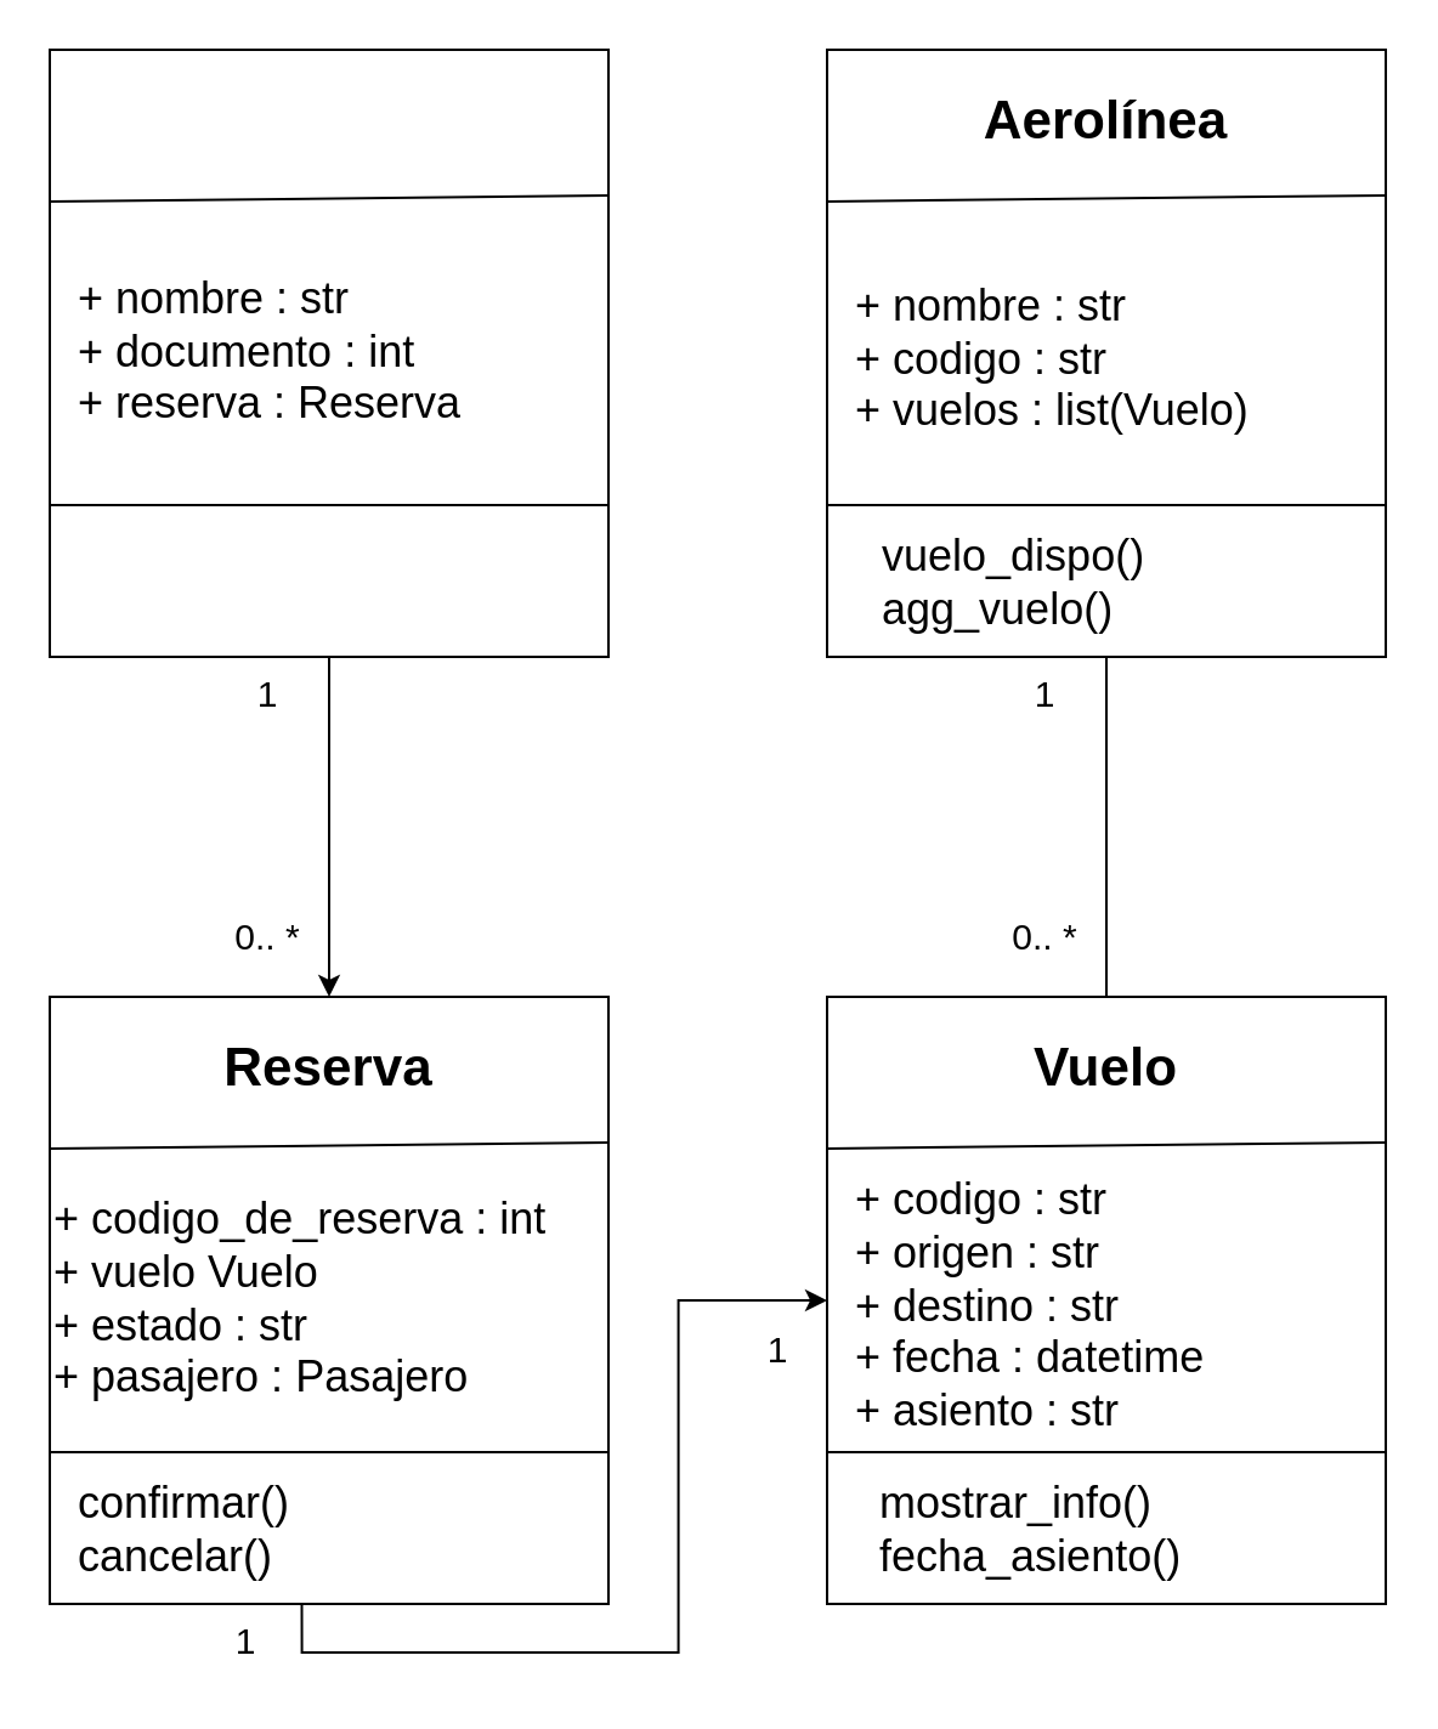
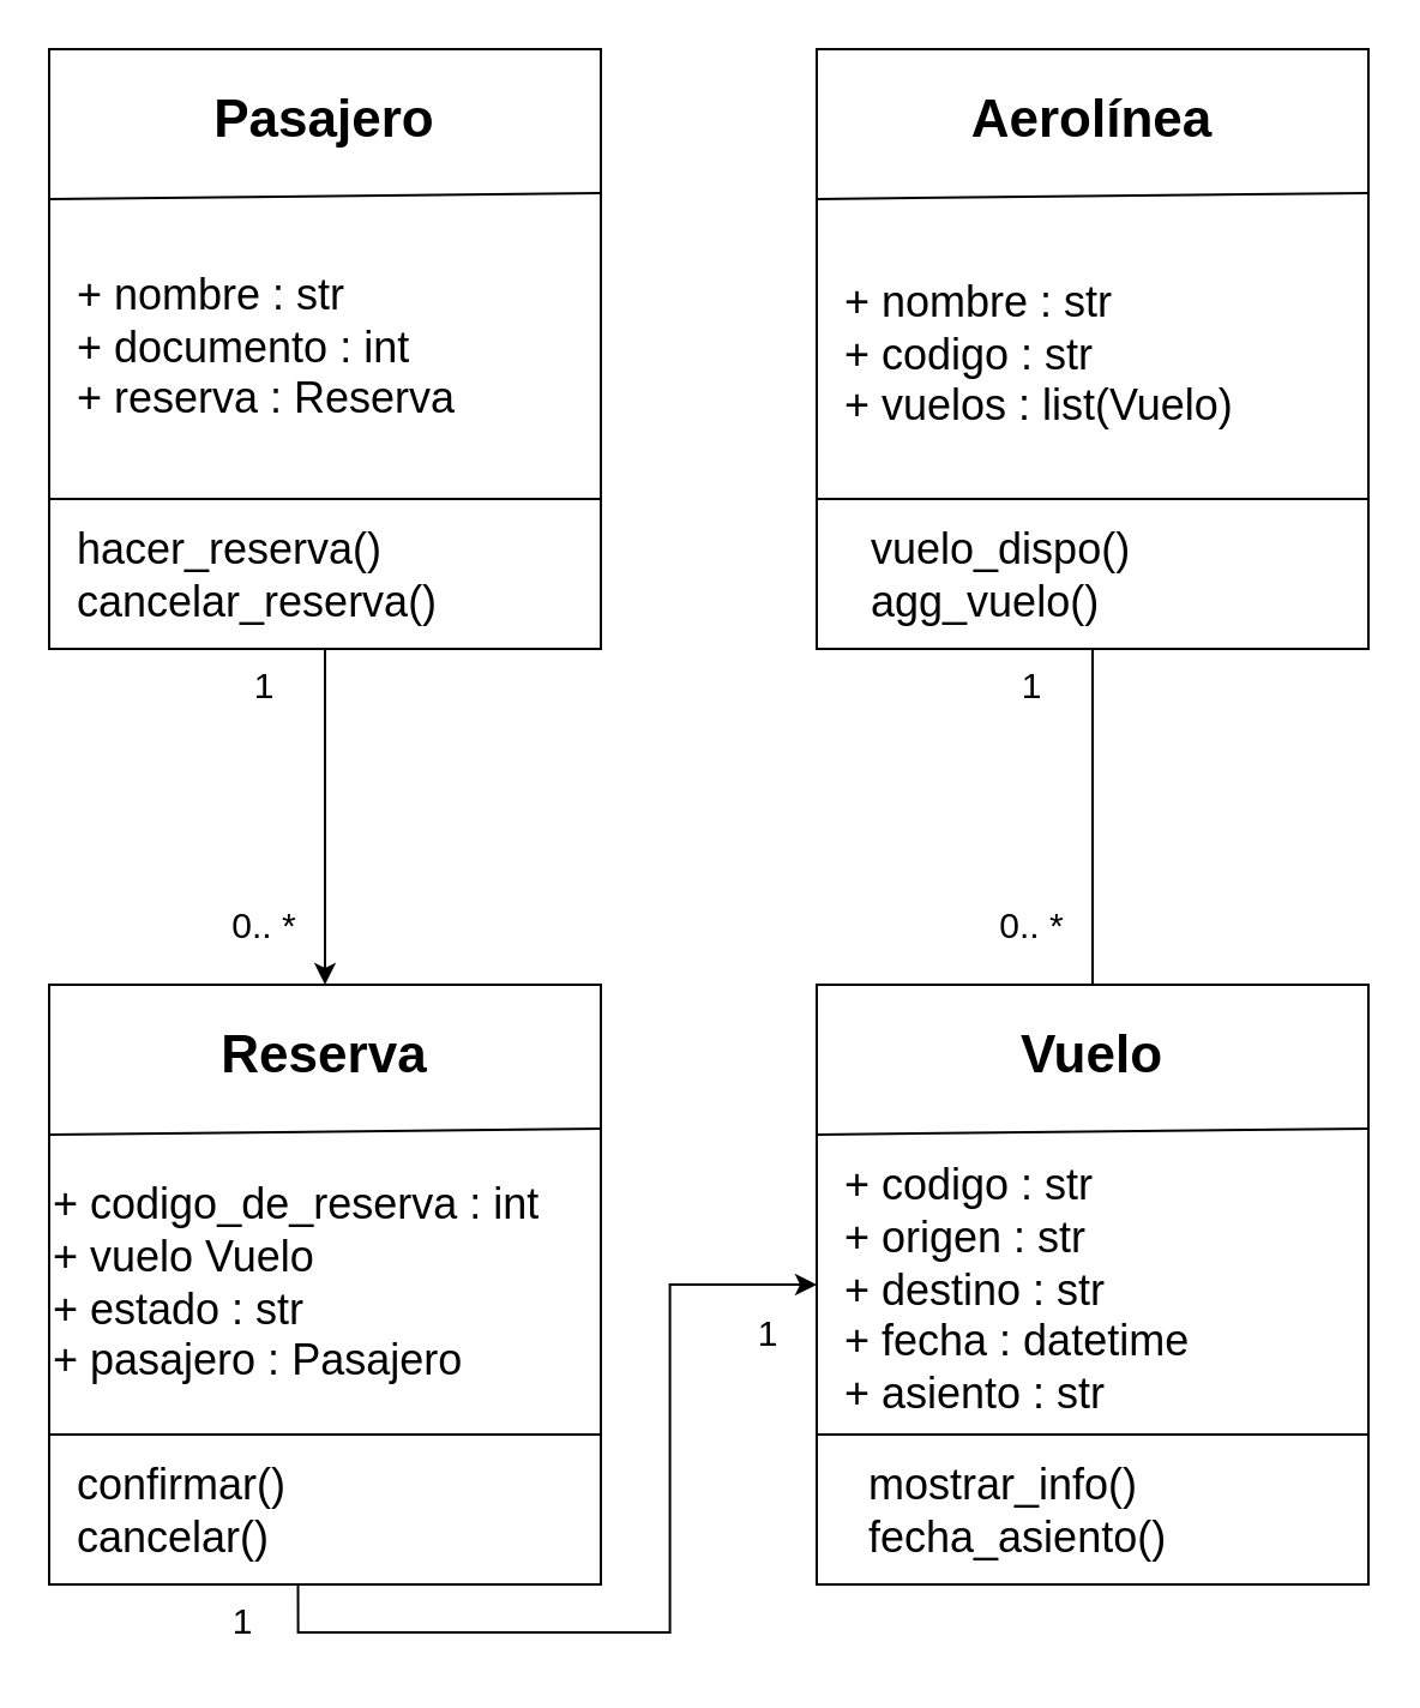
  <mxCell id="0" />
  <mxCell id="1" parent="0" />
  <mxCell id="2" value="" style="rounded=0;whiteSpace=wrap;html=1;" vertex="1" parent="1"><mxGeometry x="340" y="20" width="230" height="250" as="geometry" /></mxCell>
  <mxCell id="3" value="" style="endArrow=none;html=1;rounded=0;exitX=0;exitY=0.25;exitDx=0;exitDy=0;entryX=1;entryY=0.24;entryDx=0;entryDy=0;elbow=horizontal;entryPerimeter=0;" edge="1" parent="1" source="2" target="2"><mxGeometry width="50" height="50" relative="1" as="geometry"><mxPoint x="340" y="90" as="sourcePoint" /><mxPoint x="570" y="90" as="targetPoint" /><Array as="points" /></mxGeometry></mxCell>
  <mxCell id="4" value="" style="endArrow=none;html=1;rounded=0;entryX=1;entryY=0.75;entryDx=0;entryDy=0;exitX=0;exitY=0.75;exitDx=0;exitDy=0;" edge="1" parent="1" source="2" target="2"><mxGeometry width="50" height="50" relative="1" as="geometry"><mxPoint x="430" y="220" as="sourcePoint" /><mxPoint x="480" y="170" as="targetPoint" /></mxGeometry></mxCell>
  <mxCell id="5" value="&lt;h2&gt;&lt;font style=&quot;font-size: 22px;&quot;&gt;Aerolínea&lt;/font&gt;&lt;/h2&gt;" style="text;html=1;align=center;verticalAlign=middle;whiteSpace=wrap;rounded=0;" vertex="1" parent="1"><mxGeometry x="391.25" y="20" width="127.5" height="60" as="geometry" /></mxCell>
  <mxCell id="6" value="&lt;font style=&quot;font-size: 18px;&quot;&gt;+ nombre : str&lt;/font&gt;&lt;div&gt;&lt;font style=&quot;font-size: 18px;&quot;&gt;+ codigo : str&lt;/font&gt;&lt;/div&gt;&lt;div&gt;&lt;font style=&quot;font-size: 18px;&quot;&gt;+ vuelos : list(Vuelo)&lt;br&gt;&lt;/font&gt;&lt;br&gt;&lt;/div&gt;" style="text;html=1;align=left;verticalAlign=middle;whiteSpace=wrap;rounded=0;" vertex="1" parent="1"><mxGeometry x="350" y="80" width="187.5" height="150" as="geometry" /></mxCell>
  <mxCell id="7" style="edgeStyle=orthogonalEdgeStyle;rounded=0;orthogonalLoop=1;jettySize=auto;html=1;exitX=0.5;exitY=1;exitDx=0;exitDy=0;entryX=0.5;entryY=0;entryDx=0;entryDy=0;" edge="1" parent="1" source="8" target="16"><mxGeometry relative="1" as="geometry" /></mxCell>
  <mxCell id="8" value="" style="rounded=0;whiteSpace=wrap;html=1;" vertex="1" parent="1"><mxGeometry x="20" y="20" width="230" height="250" as="geometry" /></mxCell>
  <mxCell id="9" value="" style="endArrow=none;html=1;rounded=0;exitX=0;exitY=0.25;exitDx=0;exitDy=0;entryX=1;entryY=0.24;entryDx=0;entryDy=0;elbow=horizontal;entryPerimeter=0;" edge="1" parent="1" source="8" target="8"><mxGeometry width="50" height="50" relative="1" as="geometry"><mxPoint x="20" y="90" as="sourcePoint" /><mxPoint x="250" y="90" as="targetPoint" /><Array as="points" /></mxGeometry></mxCell>
  <mxCell id="10" value="" style="endArrow=none;html=1;rounded=0;entryX=1;entryY=0.75;entryDx=0;entryDy=0;exitX=0;exitY=0.75;exitDx=0;exitDy=0;" edge="1" parent="1" source="8" target="8"><mxGeometry width="50" height="50" relative="1" as="geometry"><mxPoint x="110" y="220" as="sourcePoint" /><mxPoint x="160" y="170" as="targetPoint" /></mxGeometry></mxCell>
+ <mxCell id="11" value="&lt;h2&gt;&lt;font style=&quot;font-size: 22px;&quot;&gt;Pasajero&lt;/font&gt;&lt;/h2&gt;" style="text;html=1;align=center;verticalAlign=middle;whiteSpace=wrap;rounded=0;" vertex="1" parent="1"><mxGeometry x="71.25" y="20" width="127.5" height="60" as="geometry" /></mxCell>
  <mxCell id="12" value="&lt;font&gt;+ nombre : str&lt;/font&gt;&lt;div&gt;&lt;font&gt;+ documento : int&lt;/font&gt;&lt;/div&gt;&lt;div&gt;&lt;font&gt;+ reserva : Reserva&lt;/font&gt;&lt;br&gt;&lt;/div&gt;" style="text;html=1;align=left;verticalAlign=middle;whiteSpace=wrap;rounded=0;fontSize=18;" vertex="1" parent="1"><mxGeometry x="30" y="90" width="187.5" height="110" as="geometry" /></mxCell>
  <mxCell id="13" value="" style="rounded=0;whiteSpace=wrap;html=1;" vertex="1" parent="1"><mxGeometry x="20" y="410" width="230" height="250" as="geometry" /></mxCell>
  <mxCell id="14" value="" style="endArrow=none;html=1;rounded=0;exitX=0;exitY=0.25;exitDx=0;exitDy=0;entryX=1;entryY=0.24;entryDx=0;entryDy=0;elbow=horizontal;entryPerimeter=0;" edge="1" parent="1" source="13" target="13"><mxGeometry width="50" height="50" relative="1" as="geometry"><mxPoint x="20" y="480" as="sourcePoint" /><mxPoint x="250" y="480" as="targetPoint" /><Array as="points" /></mxGeometry></mxCell>
  <mxCell id="15" value="" style="endArrow=none;html=1;rounded=0;entryX=1;entryY=0.75;entryDx=0;entryDy=0;exitX=0;exitY=0.75;exitDx=0;exitDy=0;" edge="1" parent="1" source="13" target="13"><mxGeometry width="50" height="50" relative="1" as="geometry"><mxPoint x="110" y="610" as="sourcePoint" /><mxPoint x="160" y="560" as="targetPoint" /></mxGeometry></mxCell>
  <mxCell id="16" value="&lt;h2&gt;&lt;font style=&quot;font-size: 22px;&quot;&gt;Reserva&lt;/font&gt;&lt;/h2&gt;" style="text;html=1;align=center;verticalAlign=middle;whiteSpace=wrap;rounded=0;" vertex="1" parent="1"><mxGeometry x="71.25" y="410" width="127.5" height="60" as="geometry" /></mxCell>
  <mxCell id="17" value="&lt;font style=&quot;font-size: 18px;&quot;&gt;&lt;font style=&quot;&quot;&gt;+ co&lt;/font&gt;digo_de_reserva : int&lt;/font&gt;&lt;div&gt;&lt;font style=&quot;font-size: 18px;&quot;&gt;&lt;font style=&quot;&quot;&gt;+ vuelo&amp;nbsp;&lt;/font&gt;&lt;span style=&quot;background-color: transparent; color: light-dark(rgb(0, 0, 0), rgb(255, 255, 255));&quot;&gt;Vuelo&lt;/span&gt;&lt;/font&gt;&lt;/div&gt;&lt;div&gt;&lt;font style=&quot;font-size: 18px;&quot;&gt;&lt;font style=&quot;&quot;&gt;+ estado : str&lt;/font&gt;&lt;br&gt;&lt;/font&gt;&lt;/div&gt;&lt;div&gt;&lt;font style=&quot;font-size: 18px;&quot;&gt;+ pasajero : Pasajero&lt;/font&gt;&lt;/div&gt;" style="text;html=1;align=left;verticalAlign=middle;whiteSpace=wrap;rounded=0;" vertex="1" parent="1"><mxGeometry x="20" y="460" width="230" height="150" as="geometry" /></mxCell>
  <mxCell id="18" value="" style="rounded=0;whiteSpace=wrap;html=1;" vertex="1" parent="1"><mxGeometry x="340" y="410" width="230" height="250" as="geometry" /></mxCell>
  <mxCell id="19" value="" style="endArrow=none;html=1;rounded=0;exitX=0;exitY=0.25;exitDx=0;exitDy=0;entryX=1;entryY=0.24;entryDx=0;entryDy=0;elbow=horizontal;entryPerimeter=0;" edge="1" parent="1" source="18" target="18"><mxGeometry width="50" height="50" relative="1" as="geometry"><mxPoint x="340" y="480" as="sourcePoint" /><mxPoint x="570" y="480" as="targetPoint" /><Array as="points" /></mxGeometry></mxCell>
  <mxCell id="20" value="" style="endArrow=none;html=1;rounded=0;entryX=1;entryY=0.75;entryDx=0;entryDy=0;exitX=0;exitY=0.75;exitDx=0;exitDy=0;" edge="1" parent="1" source="18" target="18"><mxGeometry width="50" height="50" relative="1" as="geometry"><mxPoint x="430" y="610" as="sourcePoint" /><mxPoint x="480" y="560" as="targetPoint" /></mxGeometry></mxCell>
  <mxCell id="21" value="&lt;h2&gt;&lt;font style=&quot;font-size: 22px;&quot;&gt;Vuelo&lt;/font&gt;&lt;/h2&gt;" style="text;html=1;align=center;verticalAlign=middle;whiteSpace=wrap;rounded=0;" vertex="1" parent="1"><mxGeometry x="391.25" y="410" width="127.5" height="60" as="geometry" /></mxCell>
  <mxCell id="22" value="&lt;font style=&quot;font-size: 18px;&quot;&gt;+ codigo : str&lt;/font&gt;&lt;div&gt;&lt;font style=&quot;font-size: 18px;&quot;&gt;+ origen : str&lt;/font&gt;&lt;/div&gt;&lt;div&gt;&lt;font style=&quot;font-size: 18px;&quot;&gt;+ destino : str&lt;/font&gt;&lt;/div&gt;&lt;div&gt;&lt;font style=&quot;font-size: 18px;&quot;&gt;+ fecha : datetime&lt;/font&gt;&lt;/div&gt;&lt;div&gt;&lt;span style=&quot;font-size: 18px; background-color: transparent; color: light-dark(rgb(0, 0, 0), rgb(255, 255, 255));&quot;&gt;+ asiento : str&lt;/span&gt;&lt;/div&gt;&lt;div&gt;&lt;br&gt;&lt;/div&gt;" style="text;html=1;align=left;verticalAlign=middle;whiteSpace=wrap;rounded=0;" vertex="1" parent="1"><mxGeometry x="350" y="470" width="187.5" height="150" as="geometry" /></mxCell>
+ <mxCell id="23" value="&lt;font style=&quot;font-size: 18px;&quot;&gt;hacer_reserva()&lt;/font&gt;&lt;div&gt;&lt;font style=&quot;font-size: 18px;&quot;&gt;cancelar_reserva()&lt;/font&gt;&lt;/div&gt;" style="text;html=1;align=left;verticalAlign=middle;whiteSpace=wrap;rounded=0;" vertex="1" parent="1"><mxGeometry x="30" y="210" width="187.5" height="60" as="geometry" /></mxCell>
  <mxCell id="24" style="edgeStyle=orthogonalEdgeStyle;rounded=0;orthogonalLoop=1;jettySize=auto;html=1;exitX=0.5;exitY=1;exitDx=0;exitDy=0;entryX=0;entryY=0.5;entryDx=0;entryDy=0;" edge="1" parent="1" source="25" target="18"><mxGeometry relative="1" as="geometry" /></mxCell>
  <mxCell id="25" value="&lt;span style=&quot;font-size: 18px;&quot;&gt;confirmar()&lt;/span&gt;&lt;div&gt;&lt;span style=&quot;font-size: 18px;&quot;&gt;cancelar()&lt;/span&gt;&lt;/div&gt;" style="text;html=1;align=left;verticalAlign=middle;whiteSpace=wrap;rounded=0;" vertex="1" parent="1"><mxGeometry x="30" y="600" width="187.5" height="60" as="geometry" /></mxCell>
  <mxCell id="26" value="&lt;div&gt;&lt;span style=&quot;font-size: 18px;&quot;&gt;mostrar_info()&lt;/span&gt;&lt;/div&gt;&lt;div&gt;&lt;span style=&quot;font-size: 18px; background-color: transparent; color: light-dark(rgb(0, 0, 0), rgb(255, 255, 255));&quot;&gt;fecha_asiento()&lt;/span&gt;&lt;/div&gt;" style="text;html=1;align=left;verticalAlign=middle;whiteSpace=wrap;rounded=0;" vertex="1" parent="1"><mxGeometry x="360" y="600" width="187.5" height="60" as="geometry" /></mxCell>
  <mxCell id="27" style="edgeStyle=orthogonalEdgeStyle;rounded=0;orthogonalLoop=1;jettySize=auto;html=1;exitX=0.5;exitY=1;exitDx=0;exitDy=0;entryX=0.5;entryY=0;entryDx=0;entryDy=0;endArrow=none;" edge="1" parent="1" source="28" target="21"><mxGeometry relative="1" as="geometry" /></mxCell>
  <mxCell id="28" value="&lt;div&gt;&lt;span style=&quot;font-size: 18px;&quot;&gt;vuelo_dispo()&lt;/span&gt;&lt;/div&gt;&lt;div&gt;&lt;span style=&quot;font-size: 18px;&quot;&gt;agg_vuelo()&lt;/span&gt;&lt;/div&gt;" style="text;html=1;align=left;verticalAlign=middle;whiteSpace=wrap;rounded=0;" vertex="1" parent="1"><mxGeometry x="361.25" y="210" width="187.5" height="60" as="geometry" /></mxCell>
  <mxCell id="29" value="1" style="text;html=1;align=center;verticalAlign=middle;whiteSpace=wrap;rounded=0;fontSize=15;" vertex="1" parent="1"><mxGeometry x="80" y="270" width="60" height="30" as="geometry" /></mxCell>
  <mxCell id="30" value="1" style="text;html=1;align=center;verticalAlign=middle;whiteSpace=wrap;rounded=0;fontSize=15;" vertex="1" parent="1"><mxGeometry x="71.25" y="660" width="60" height="30" as="geometry" /></mxCell>
  <mxCell id="31" value="1" style="text;html=1;align=center;verticalAlign=middle;whiteSpace=wrap;rounded=0;fontSize=15;" vertex="1" parent="1"><mxGeometry x="290" y="540" width="60" height="30" as="geometry" /></mxCell>
  <mxCell id="32" value="1" style="text;html=1;align=center;verticalAlign=middle;whiteSpace=wrap;rounded=0;fontSize=15;" vertex="1" parent="1"><mxGeometry x="400" y="270" width="60" height="30" as="geometry" /></mxCell>
  <mxCell id="33" style="edgeStyle=orthogonalEdgeStyle;rounded=0;orthogonalLoop=1;jettySize=auto;html=1;exitX=0.5;exitY=1;exitDx=0;exitDy=0;" edge="1" parent="1" source="29" target="29"><mxGeometry relative="1" as="geometry" /></mxCell>
  <mxCell id="34" value="0.. *" style="text;html=1;align=center;verticalAlign=middle;whiteSpace=wrap;rounded=0;fontSize=15;" vertex="1" parent="1"><mxGeometry x="80" y="370" width="60" height="30" as="geometry" /></mxCell>
  <mxCell id="35" value="0.. *" style="text;html=1;align=center;verticalAlign=middle;whiteSpace=wrap;rounded=0;fontSize=15;" vertex="1" parent="1"><mxGeometry x="400" y="370" width="60" height="30" as="geometry" /></mxCell>
